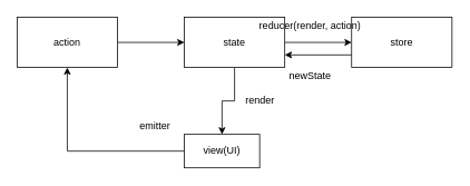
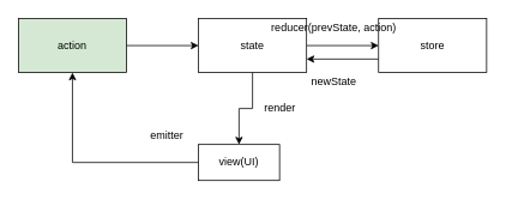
  <mxCell id="0" />
  <mxCell id="1" parent="0" />
  <mxCell id="2" style="edgeStyle=orthogonalEdgeStyle;rounded=0;orthogonalLoop=1;jettySize=auto;html=1;exitX=1;exitY=0.5;exitDx=0;exitDy=0;entryX=0;entryY=0.5;entryDx=0;entryDy=0;" edge="1" parent="1" source="4" target="11"><mxGeometry relative="1" as="geometry" /></mxCell>
  <mxCell id="3" style="edgeStyle=orthogonalEdgeStyle;rounded=0;orthogonalLoop=1;jettySize=auto;html=1;exitX=0.5;exitY=1;exitDx=0;exitDy=0;" edge="1" parent="1" source="4" target="6"><mxGeometry relative="1" as="geometry" /></mxCell>
  <mxCell id="4" value="state" style="rounded=0;whiteSpace=wrap;html=1;" vertex="1" parent="1"><mxGeometry x="220" y="20" width="120" height="60" as="geometry" /></mxCell>
  <mxCell id="5" style="edgeStyle=orthogonalEdgeStyle;rounded=0;orthogonalLoop=1;jettySize=auto;html=1;entryX=0.5;entryY=1;entryDx=0;entryDy=0;" edge="1" parent="1" source="6" target="8"><mxGeometry relative="1" as="geometry" /></mxCell>
  <mxCell id="6" value="view(UI)" style="rounded=0;whiteSpace=wrap;html=1;" vertex="1" parent="1"><mxGeometry x="220" y="160" width="90" height="40" as="geometry" /></mxCell>
  <mxCell id="7" style="edgeStyle=orthogonalEdgeStyle;rounded=0;orthogonalLoop=1;jettySize=auto;html=1;exitX=1;exitY=0.5;exitDx=0;exitDy=0;entryX=0;entryY=0.5;entryDx=0;entryDy=0;" edge="1" parent="1" source="8" target="4"><mxGeometry relative="1" as="geometry" /></mxCell>
- <mxCell id="8" value="action" style="rounded=0;whiteSpace=wrap;html=1;" vertex="1" parent="1"><mxGeometry x="20" y="20" width="120" height="60" as="geometry" /></mxCell>
+ <mxCell id="8" value="action" style="rounded=0;whiteSpace=wrap;html=1;fillColor=#d5e8d4;" vertex="1" parent="1"><mxGeometry x="20" y="20" width="120" height="60" as="geometry" /></mxCell>
  <mxCell id="9" value="emitter" style="text;html=1;strokeColor=none;fillColor=none;align=center;verticalAlign=middle;whiteSpace=wrap;rounded=0;" vertex="1" parent="1"><mxGeometry x="165" y="140" width="40" height="20" as="geometry" /></mxCell>
  <mxCell id="10" style="edgeStyle=orthogonalEdgeStyle;rounded=0;orthogonalLoop=1;jettySize=auto;html=1;exitX=0;exitY=0.75;exitDx=0;exitDy=0;entryX=1;entryY=0.75;entryDx=0;entryDy=0;" edge="1" parent="1" source="11" target="4"><mxGeometry relative="1" as="geometry" /></mxCell>
  <mxCell id="11" value="store" style="rounded=0;whiteSpace=wrap;html=1;" vertex="1" parent="1"><mxGeometry x="420" y="20" width="120" height="60" as="geometry" /></mxCell>
- <mxCell id="12" value="reducer(render, action)" style="text;html=1;align=center;verticalAlign=middle;resizable=0;points=[];autosize=1;" vertex="1" parent="1"><mxGeometry x="295" y="20" width="150" height="20" as="geometry" /></mxCell>
+ <mxCell id="12" value="reducer(prevState, action)" style="text;html=1;align=center;verticalAlign=middle;resizable=0;points=[];autosize=1;" vertex="1" parent="1"><mxGeometry x="295" y="20" width="150" height="20" as="geometry" /></mxCell>
  <mxCell id="13" value="newState" style="text;html=1;align=center;verticalAlign=middle;resizable=0;points=[];autosize=1;" vertex="1" parent="1"><mxGeometry x="335" y="80" width="70" height="20" as="geometry" /></mxCell>
  <mxCell id="14" value="render" style="text;html=1;align=center;verticalAlign=middle;resizable=0;points=[];autosize=1;" vertex="1" parent="1"><mxGeometry x="285" y="110" width="50" height="20" as="geometry" /></mxCell>
